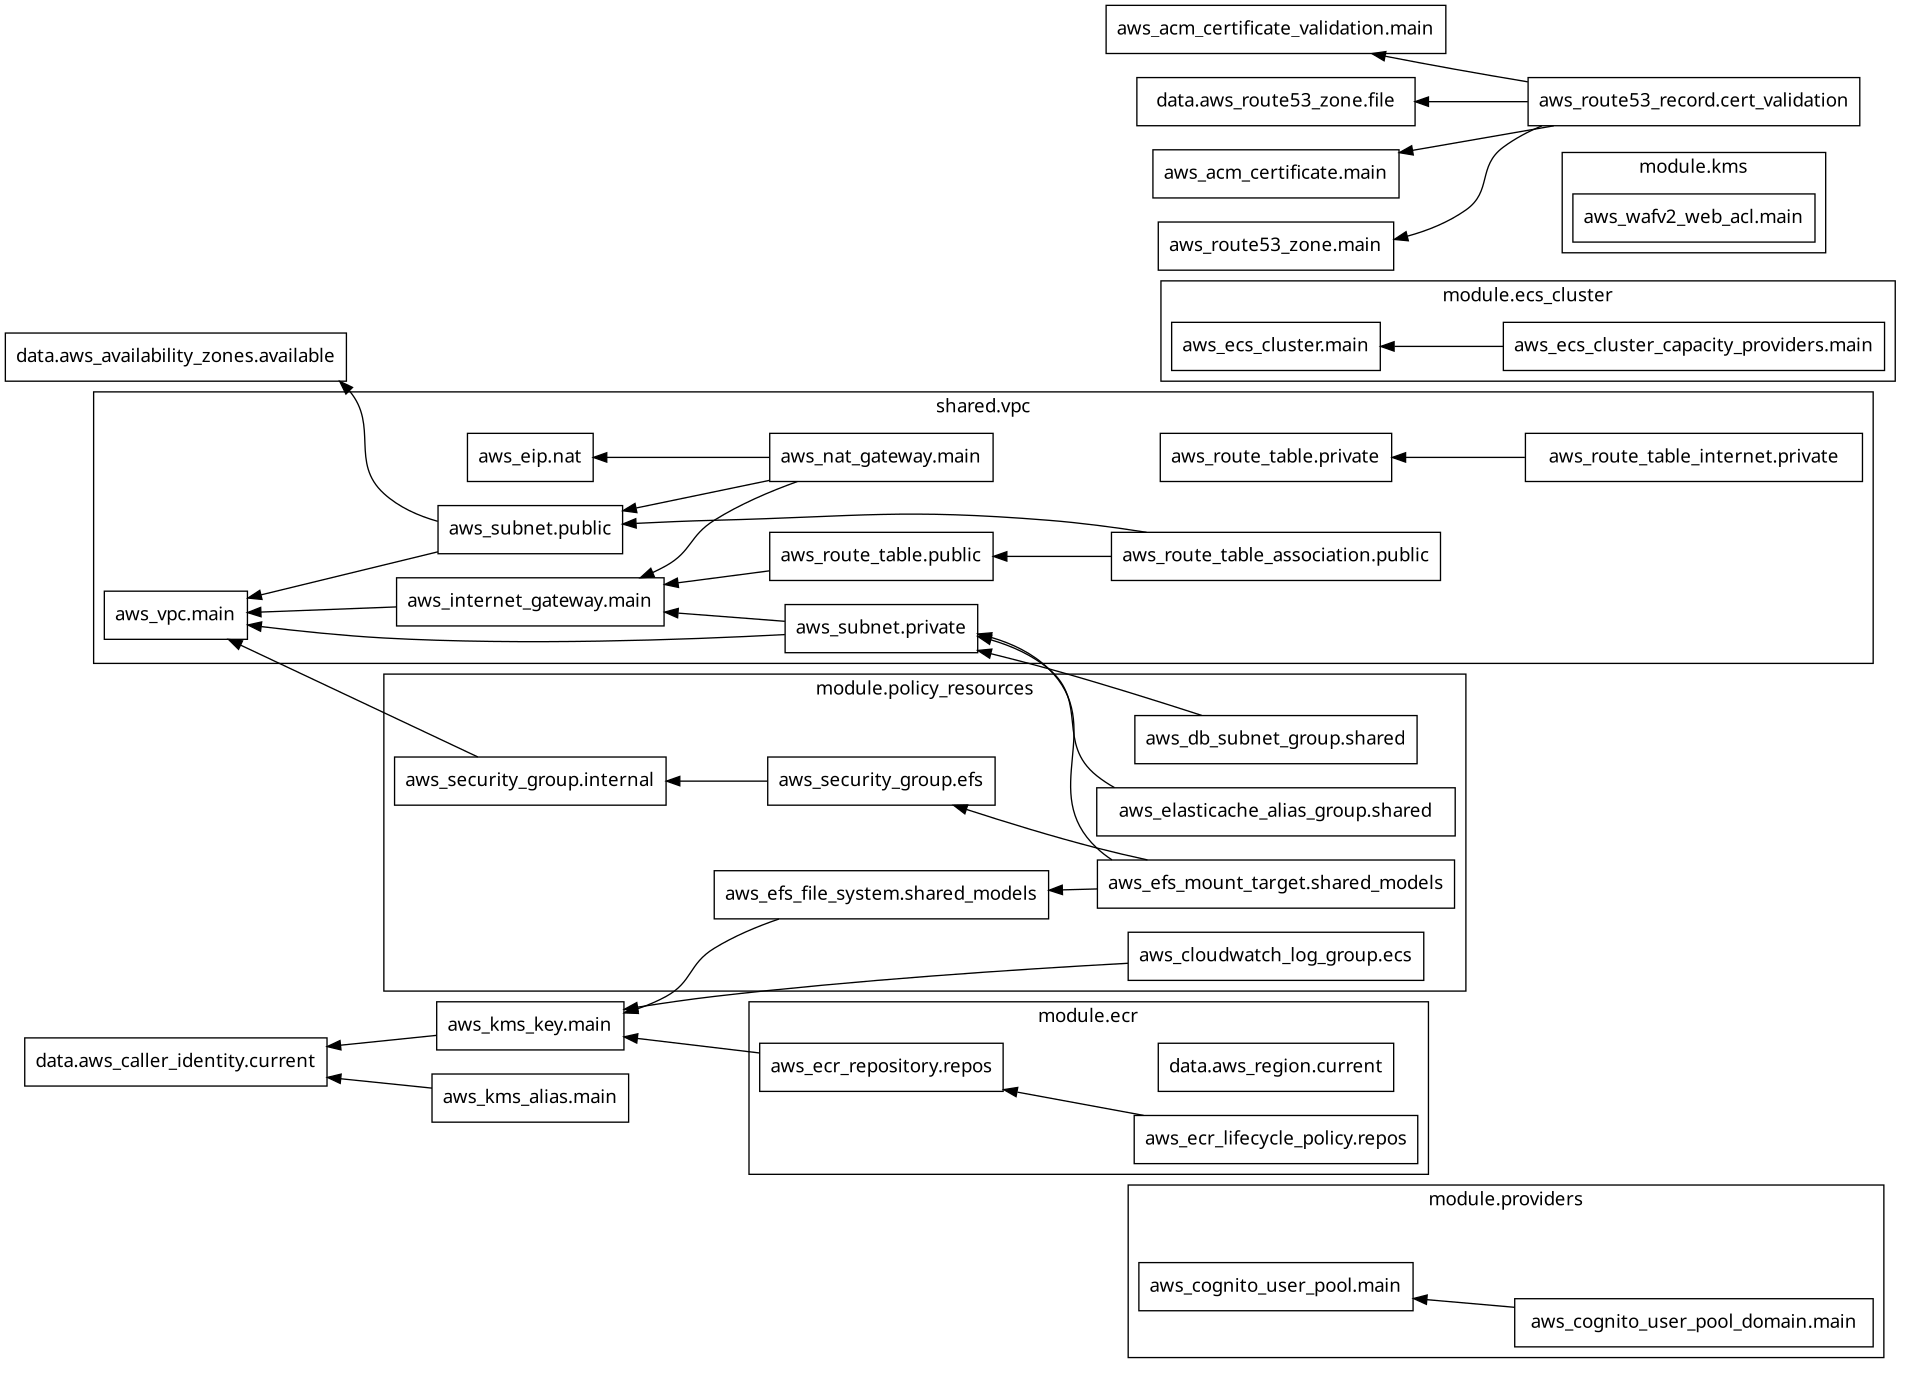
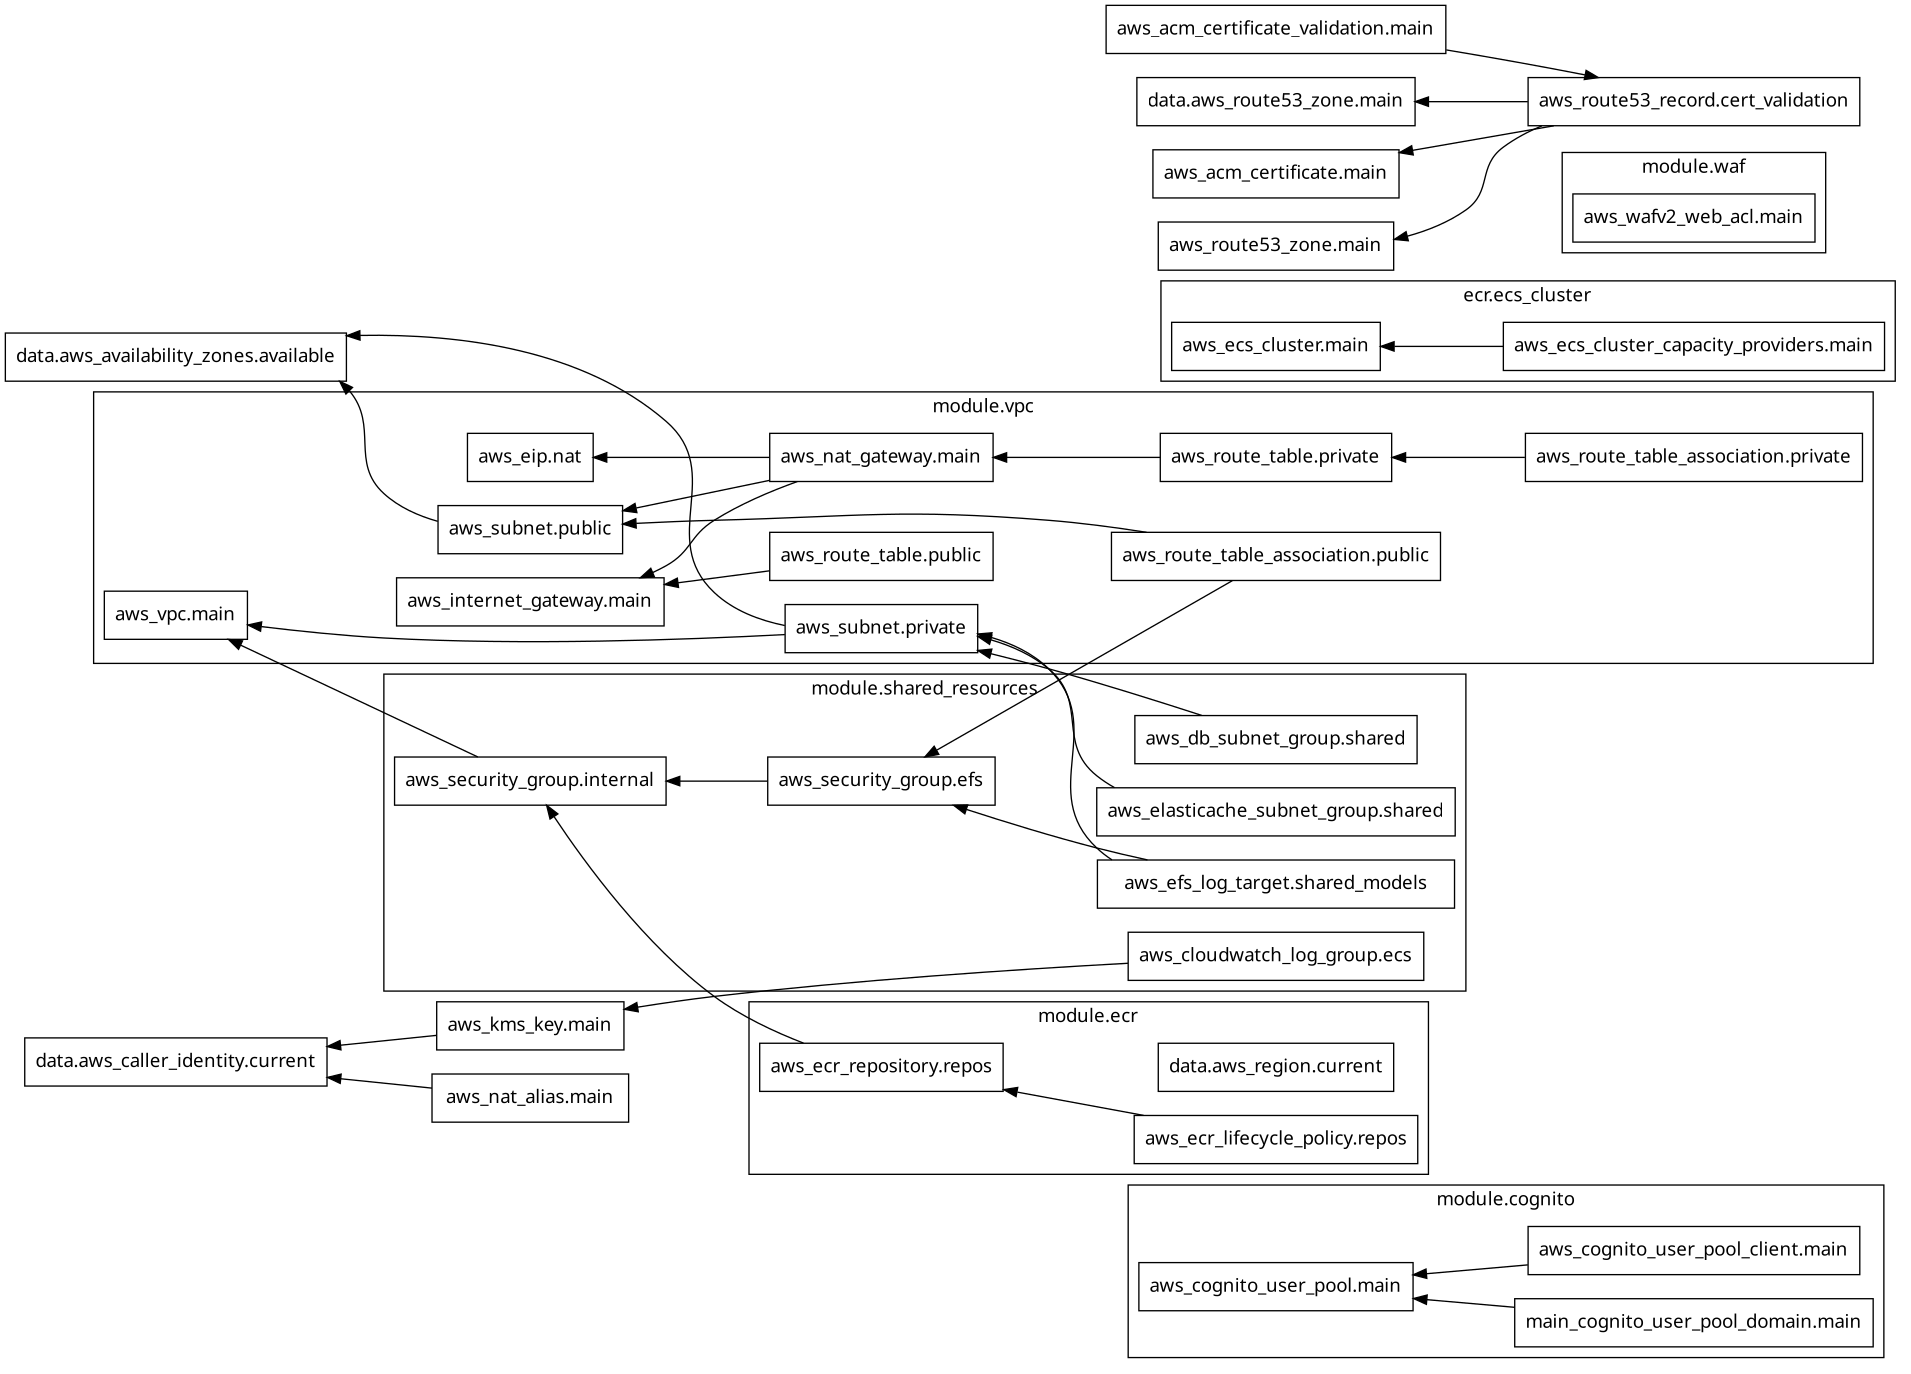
  digraph {
    rankdir=RL
    node [fontname="sans-serif" shape=rect]
    n1 [label="aws_cognito_user_pool.main"]
-   n3 [label="aws_cognito_user_pool_domain.main"]
+   n2 [label="aws_cognito_user_pool_client.main"]
+   n3 [label="main_cognito_user_pool_domain.main"]
    n4 [label="data.aws_region.current"]
    n5 [label="aws_ecr_lifecycle_policy.repos"]
    n6 [label="aws_ecr_repository.repos"]
    n7 [label="aws_ecs_cluster.main"]
    n8 [label="aws_ecs_cluster_capacity_providers.main"]
    n9 [label="aws_cloudwatch_log_group.ecs"]
    n10 [label="aws_db_subnet_group.shared"]
-   n11 [label="aws_efs_file_system.shared_models"]
-   n12 [label="aws_efs_mount_target.shared_models"]
-   n13 [label="aws_elasticache_alias_group.shared"]
+   n12 [label="aws_efs_log_target.shared_models"]
+   n13 [label="aws_elasticache_subnet_group.shared"]
    n14 [label="aws_security_group.efs"]
    n15 [label="aws_security_group.internal"]
    n16 [label="aws_eip.nat"]
    n17 [label="aws_internet_gateway.main"]
    n18 [label="aws_nat_gateway.main"]
    n19 [label="aws_route_table.private"]
    n20 [label="aws_route_table.public"]
-   n21 [label="aws_route_table_internet.private"]
+   n21 [label="aws_route_table_association.private"]
    n22 [label="aws_route_table_association.public"]
    n23 [label="aws_subnet.private"]
    n24 [label="aws_subnet.public"]
    n25 [label="aws_vpc.main"]
    n26 [label="aws_wafv2_web_acl.main"]
    n27 [label="aws_kms_key.main"]
    n28 [label="data.aws_availability_zones.available"]
    n29 [label="data.aws_caller_identity.current"]
-   n30 [label="data.aws_route53_zone.file"]
+   n30 [label="data.aws_route53_zone.main"]
    n31 [label="aws_acm_certificate.main"]
    n32 [label="aws_acm_certificate_validation.main"]
    n33 [label="aws_route53_record.cert_validation"]
    n34 [label="aws_route53_zone.main"]
-   n35 [label="aws_kms_alias.main"]
+   n35 [label="aws_nat_alias.main"]
    subgraph cluster_1 {
      fontname="sans-serif"
-     label="module.providers"
+     label="module.cognito"
      n1
+     n2
      n3
    }
    subgraph cluster_2 {
      fontname="sans-serif"
      label="module.ecr"
      n4
      n5
      n6
    }
    subgraph cluster_3 {
      fontname="sans-serif"
-     label="module.ecs_cluster"
+     label="ecr.ecs_cluster"
      n7
      n8
    }
    subgraph cluster_4 {
      fontname="sans-serif"
-     label="module.policy_resources"
+     label="module.shared_resources"
      n9
      n10
-     n11
      n12
      n13
      n14
      n15
    }
    subgraph cluster_5 {
      fontname="sans-serif"
-     label="shared.vpc"
+     label="module.vpc"
      n16
      n17
      n18
      n19
      n20
      n21
      n22
      n23
      n24
      n25
    }
    subgraph cluster_6 {
      fontname="sans-serif"
-     label="module.kms"
+     label="module.waf"
      n26
    }
+   n2 -> n1
    n3 -> n1
    n5 -> n6
-   n6 -> n27
+   n6 -> n15
    n8 -> n7
    n9 -> n27
    n10 -> n23
-   n11 -> n27
-   n12 -> n11
    n12 -> n14
    n12 -> n23
    n13 -> n23
    n14 -> n15
    n15 -> n25
-   n17 -> n25
    n18 -> n16
    n18 -> n17
    n18 -> n24
+   n19 -> n18
    n20 -> n17
    n21 -> n19
-   n22 -> n20
+   n22 -> n14
    n22 -> n24
    n23 -> n25
-   n23 -> n17
-   n24 -> n25
+   n23 -> n28
    n24 -> n28
    n27 -> n29
-   n33 -> n32
+   n32 -> n33
    n33 -> n30
    n33 -> n31
    n33 -> n34
    n35 -> n29
  }
